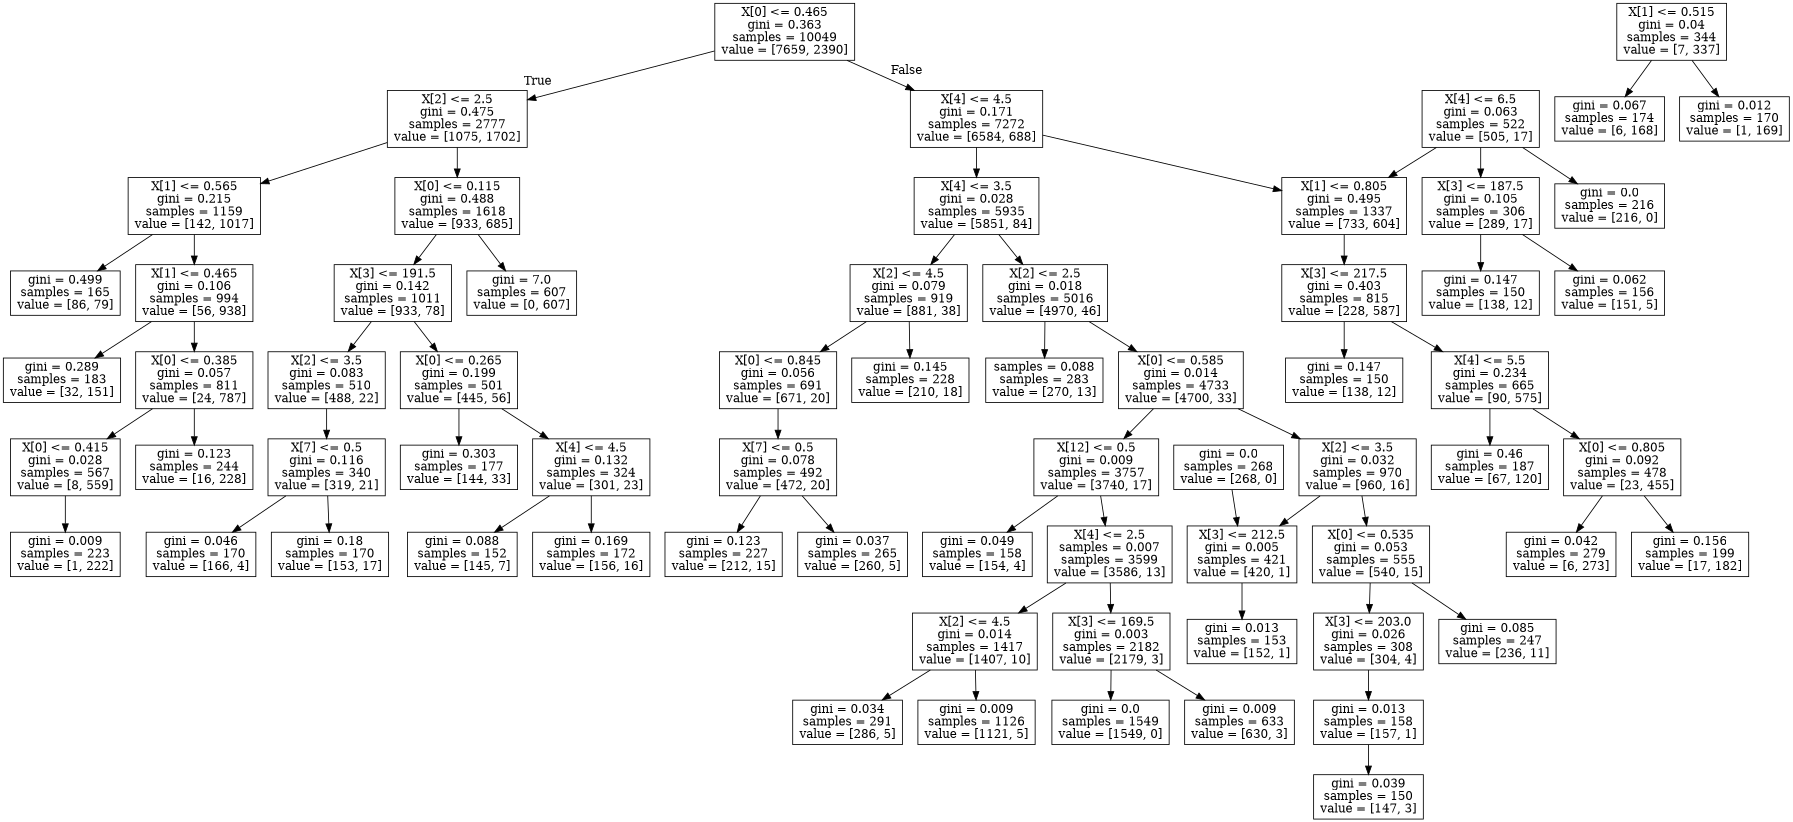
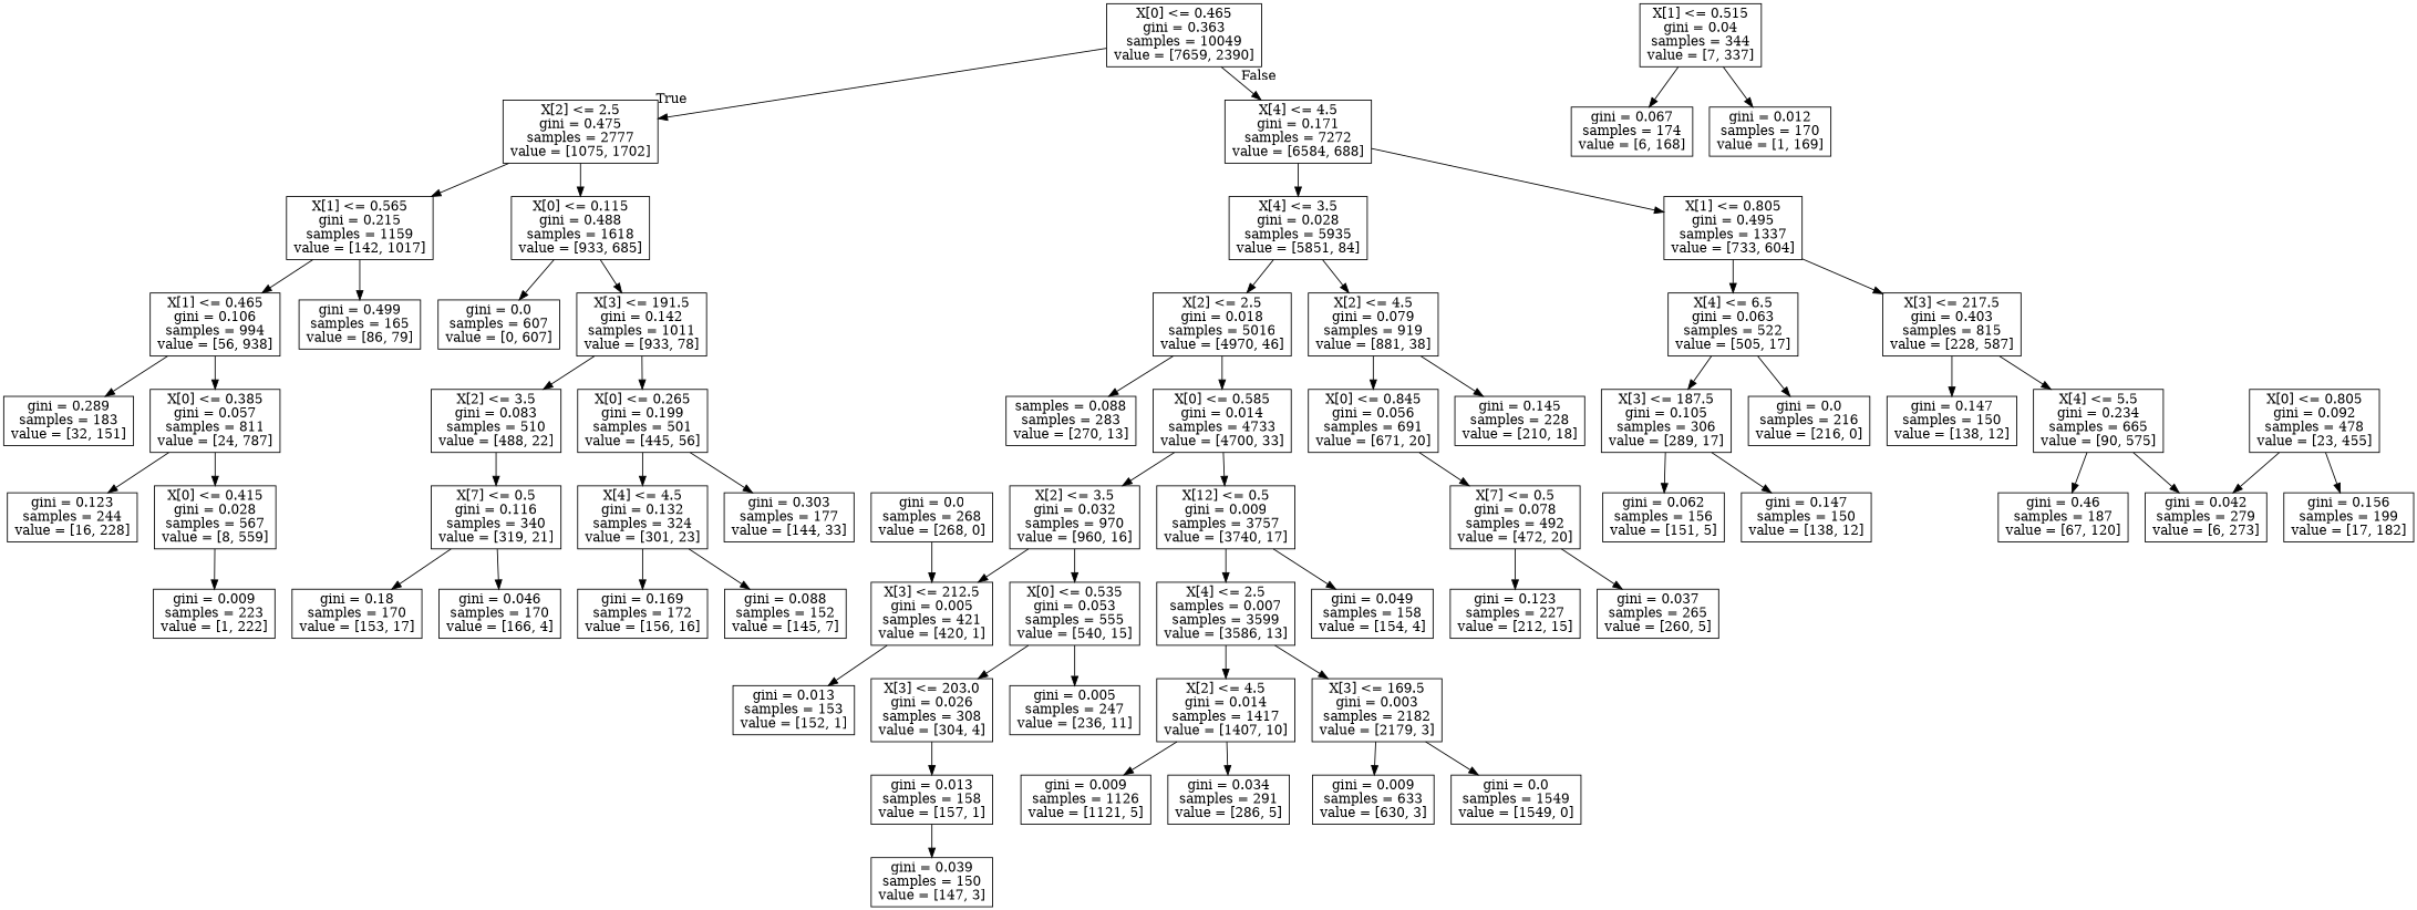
  digraph {
    fontname="DejaVu Serif"
    node [fontname="DejaVu Serif" shape=box]
    edge [fontname="DejaVu Serif"]
    n1 [label="X[0] <= 0.465\ngini = 0.363\nsamples = 10049\nvalue = [7659, 2390]"]
    n2 [label="X[2] <= 2.5\ngini = 0.475\nsamples = 2777\nvalue = [1075, 1702]"]
    n3 [label="X[4] <= 4.5\ngini = 0.171\nsamples = 7272\nvalue = [6584, 688]"]
    n4 [label="X[1] <= 0.565\ngini = 0.215\nsamples = 1159\nvalue = [142, 1017]"]
    n5 [label="X[0] <= 0.115\ngini = 0.488\nsamples = 1618\nvalue = [933, 685]"]
    n6 [label="X[4] <= 3.5\ngini = 0.028\nsamples = 5935\nvalue = [5851, 84]"]
    n7 [label="X[1] <= 0.805\ngini = 0.495\nsamples = 1337\nvalue = [733, 604]"]
    n8 [label="X[1] <= 0.465\ngini = 0.106\nsamples = 994\nvalue = [56, 938]"]
    n9 [label="gini = 0.499\nsamples = 165\nvalue = [86, 79]"]
-   n10 [label="gini = 7.0\nsamples = 607\nvalue = [0, 607]"]
+   n10 [label="gini = 0.0\nsamples = 607\nvalue = [0, 607]"]
    n11 [label="X[3] <= 191.5\ngini = 0.142\nsamples = 1011\nvalue = [933, 78]"]
    n12 [label="gini = 0.289\nsamples = 183\nvalue = [32, 151]"]
    n13 [label="X[0] <= 0.385\ngini = 0.057\nsamples = 811\nvalue = [24, 787]"]
    n14 [label="gini = 0.123\nsamples = 244\nvalue = [16, 228]"]
    n15 [label="X[0] <= 0.415\ngini = 0.028\nsamples = 567\nvalue = [8, 559]"]
    n16 [label="gini = 0.009\nsamples = 223\nvalue = [1, 222]"]
    n17 [label="X[1] <= 0.515\ngini = 0.04\nsamples = 344\nvalue = [7, 337]"]
    n18 [label="gini = 0.067\nsamples = 174\nvalue = [6, 168]"]
    n19 [label="gini = 0.012\nsamples = 170\nvalue = [1, 169]"]
    n20 [label="X[2] <= 3.5\ngini = 0.083\nsamples = 510\nvalue = [488, 22]"]
    n21 [label="X[0] <= 0.265\ngini = 0.199\nsamples = 501\nvalue = [445, 56]"]
    n22 [label="X[7] <= 0.5\ngini = 0.116\nsamples = 340\nvalue = [319, 21]"]
    n23 [label="X[4] <= 4.5\ngini = 0.132\nsamples = 324\nvalue = [301, 23]"]
    n24 [label="gini = 0.303\nsamples = 177\nvalue = [144, 33]"]
    n25 [label="gini = 0.18\nsamples = 170\nvalue = [153, 17]"]
    n26 [label="gini = 0.046\nsamples = 170\nvalue = [166, 4]"]
    n27 [label="gini = 0.169\nsamples = 172\nvalue = [156, 16]"]
    n28 [label="gini = 0.088\nsamples = 152\nvalue = [145, 7]"]
    n29 [label="X[2] <= 2.5\ngini = 0.018\nsamples = 5016\nvalue = [4970, 46]"]
    n30 [label="X[2] <= 4.5\ngini = 0.079\nsamples = 919\nvalue = [881, 38]"]
    n31 [label="X[4] <= 6.5\ngini = 0.063\nsamples = 522\nvalue = [505, 17]"]
    n32 [label="X[3] <= 217.5\ngini = 0.403\nsamples = 815\nvalue = [228, 587]"]
    n33 [label="samples = 0.088\nsamples = 283\nvalue = [270, 13]"]
    n34 [label="X[0] <= 0.585\ngini = 0.014\nsamples = 4733\nvalue = [4700, 33]"]
    n35 [label="X[0] <= 0.845\ngini = 0.056\nsamples = 691\nvalue = [671, 20]"]
    n36 [label="gini = 0.145\nsamples = 228\nvalue = [210, 18]"]
    n37 [label="X[2] <= 3.5\ngini = 0.032\nsamples = 970\nvalue = [960, 16]"]
    n38 [label="X[12] <= 0.5\ngini = 0.009\nsamples = 3757\nvalue = [3740, 17]"]
    n39 [label="X[3] <= 212.5\ngini = 0.005\nsamples = 421\nvalue = [420, 1]"]
    n40 [label="X[0] <= 0.535\ngini = 0.053\nsamples = 555\nvalue = [540, 15]"]
    n41 [label="X[4] <= 2.5\nsamples = 0.007\nsamples = 3599\nvalue = [3586, 13]"]
    n42 [label="gini = 0.049\nsamples = 158\nvalue = [154, 4]"]
    n43 [label="gini = 0.013\nsamples = 153\nvalue = [152, 1]"]
    n44 [label="X[3] <= 203.0\ngini = 0.026\nsamples = 308\nvalue = [304, 4]"]
-   n45 [label="gini = 0.085\nsamples = 247\nvalue = [236, 11]"]
+   n45 [label="gini = 0.005\nsamples = 247\nvalue = [236, 11]"]
    n46 [label="gini = 0.0\nsamples = 268\nvalue = [268, 0]"]
    n47 [label="gini = 0.013\nsamples = 158\nvalue = [157, 1]"]
    n48 [label="gini = 0.039\nsamples = 150\nvalue = [147, 3]"]
    n49 [label="X[2] <= 4.5\ngini = 0.014\nsamples = 1417\nvalue = [1407, 10]"]
    n50 [label="X[3] <= 169.5\ngini = 0.003\nsamples = 2182\nvalue = [2179, 3]"]
    n51 [label="gini = 0.009\nsamples = 1126\nvalue = [1121, 5]"]
    n52 [label="gini = 0.034\nsamples = 291\nvalue = [286, 5]"]
    n53 [label="gini = 0.009\nsamples = 633\nvalue = [630, 3]"]
    n54 [label="gini = 0.0\nsamples = 1549\nvalue = [1549, 0]"]
    n55 [label="X[7] <= 0.5\ngini = 0.078\nsamples = 492\nvalue = [472, 20]"]
    n56 [label="gini = 0.123\nsamples = 227\nvalue = [212, 15]"]
    n57 [label="gini = 0.037\nsamples = 265\nvalue = [260, 5]"]
    n58 [label="X[3] <= 187.5\ngini = 0.105\nsamples = 306\nvalue = [289, 17]"]
    n59 [label="gini = 0.0\nsamples = 216\nvalue = [216, 0]"]
    n60 [label="gini = 0.147\nsamples = 150\nvalue = [138, 12]"]
    n61 [label="X[4] <= 5.5\ngini = 0.234\nsamples = 665\nvalue = [90, 575]"]
    n62 [label="gini = 0.062\nsamples = 156\nvalue = [151, 5]"]
    n63 [label="gini = 0.147\nsamples = 150\nvalue = [138, 12]"]
    n64 [label="X[0] <= 0.805\ngini = 0.092\nsamples = 478\nvalue = [23, 455]"]
    n65 [label="gini = 0.46\nsamples = 187\nvalue = [67, 120]"]
    n66 [label="gini = 0.156\nsamples = 199\nvalue = [17, 182]"]
    n67 [label="gini = 0.042\nsamples = 279\nvalue = [6, 273]"]
    n1 -> n2 [headlabel=True labelangle=45 labeldistance=2.5]
    n1 -> n3 [headlabel=False labelangle=-45 labeldistance=2.5]
    n2 -> n4
    n2 -> n5
    n3 -> n6
    n3 -> n7
    n4 -> n8
    n4 -> n9
    n5 -> n10
    n5 -> n11
    n6 -> n29
    n6 -> n30
-   n31 -> n7
+   n7 -> n31
    n7 -> n32
    n8 -> n12
    n8 -> n13
    n11 -> n20
    n11 -> n21
    n13 -> n14
    n13 -> n15
    n15 -> n16
    n17 -> n18
    n17 -> n19
    n20 -> n22
    n21 -> n23
    n21 -> n24
    n22 -> n25
    n22 -> n26
    n23 -> n27
    n23 -> n28
    n29 -> n33
    n29 -> n34
    n30 -> n35
    n30 -> n36
    n31 -> n58
    n31 -> n59
    n32 -> n60
    n32 -> n61
    n34 -> n37
    n34 -> n38
    n35 -> n55
    n37 -> n39
    n37 -> n40
    n38 -> n41
    n38 -> n42
    n39 -> n43
    n40 -> n44
    n40 -> n45
    n41 -> n49
    n41 -> n50
    n44 -> n47
    n46 -> n39
    n47 -> n48
    n49 -> n51
    n49 -> n52
    n50 -> n53
    n50 -> n54
    n55 -> n56
    n55 -> n57
    n58 -> n62
    n58 -> n63
-   n61 -> n64
+   n61 -> n67
    n61 -> n65
    n64 -> n66
    n64 -> n67
  }
